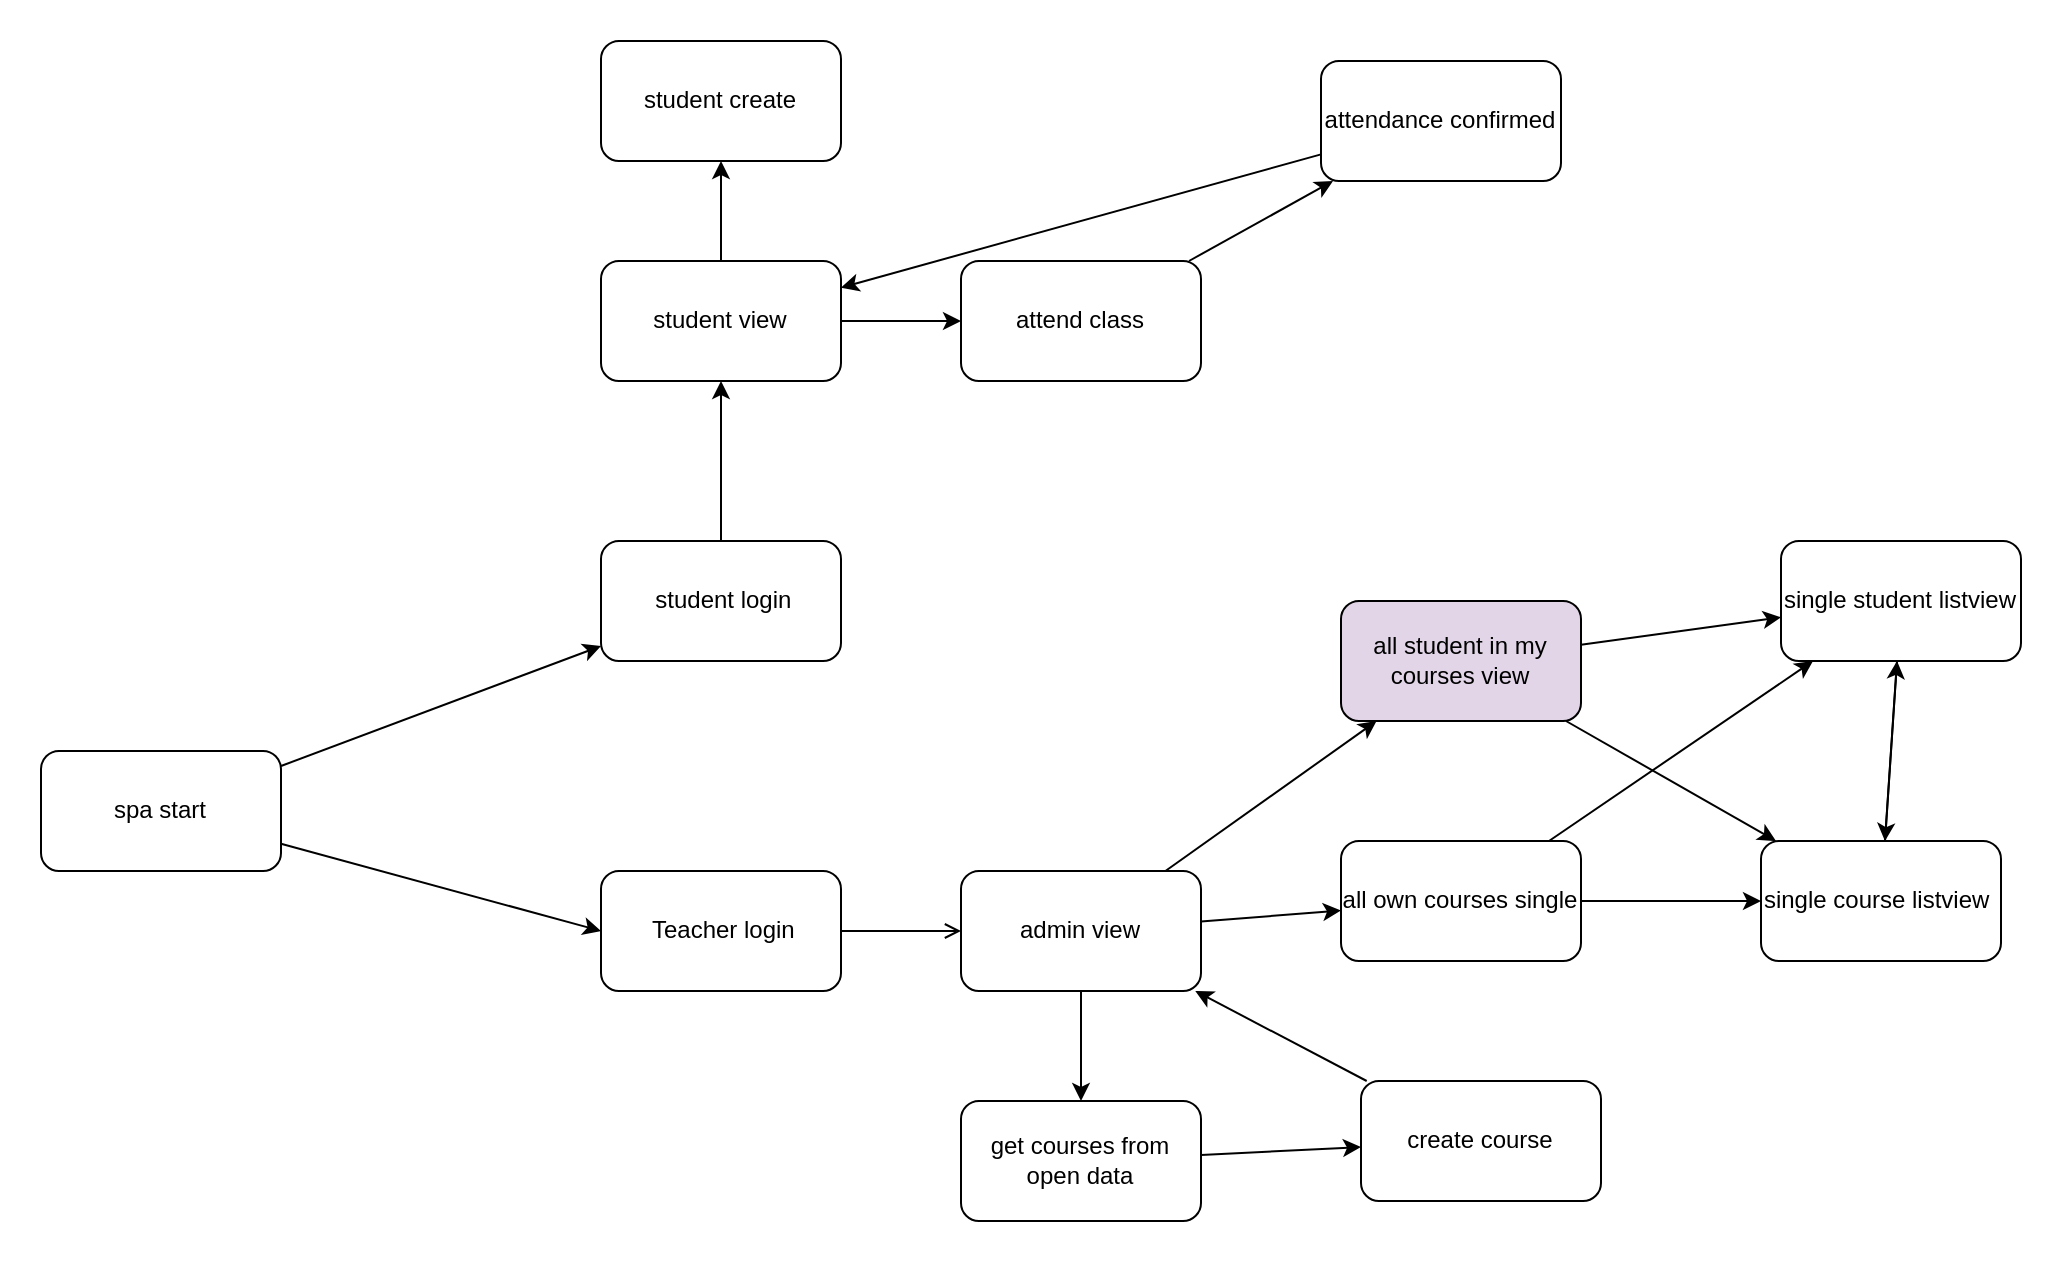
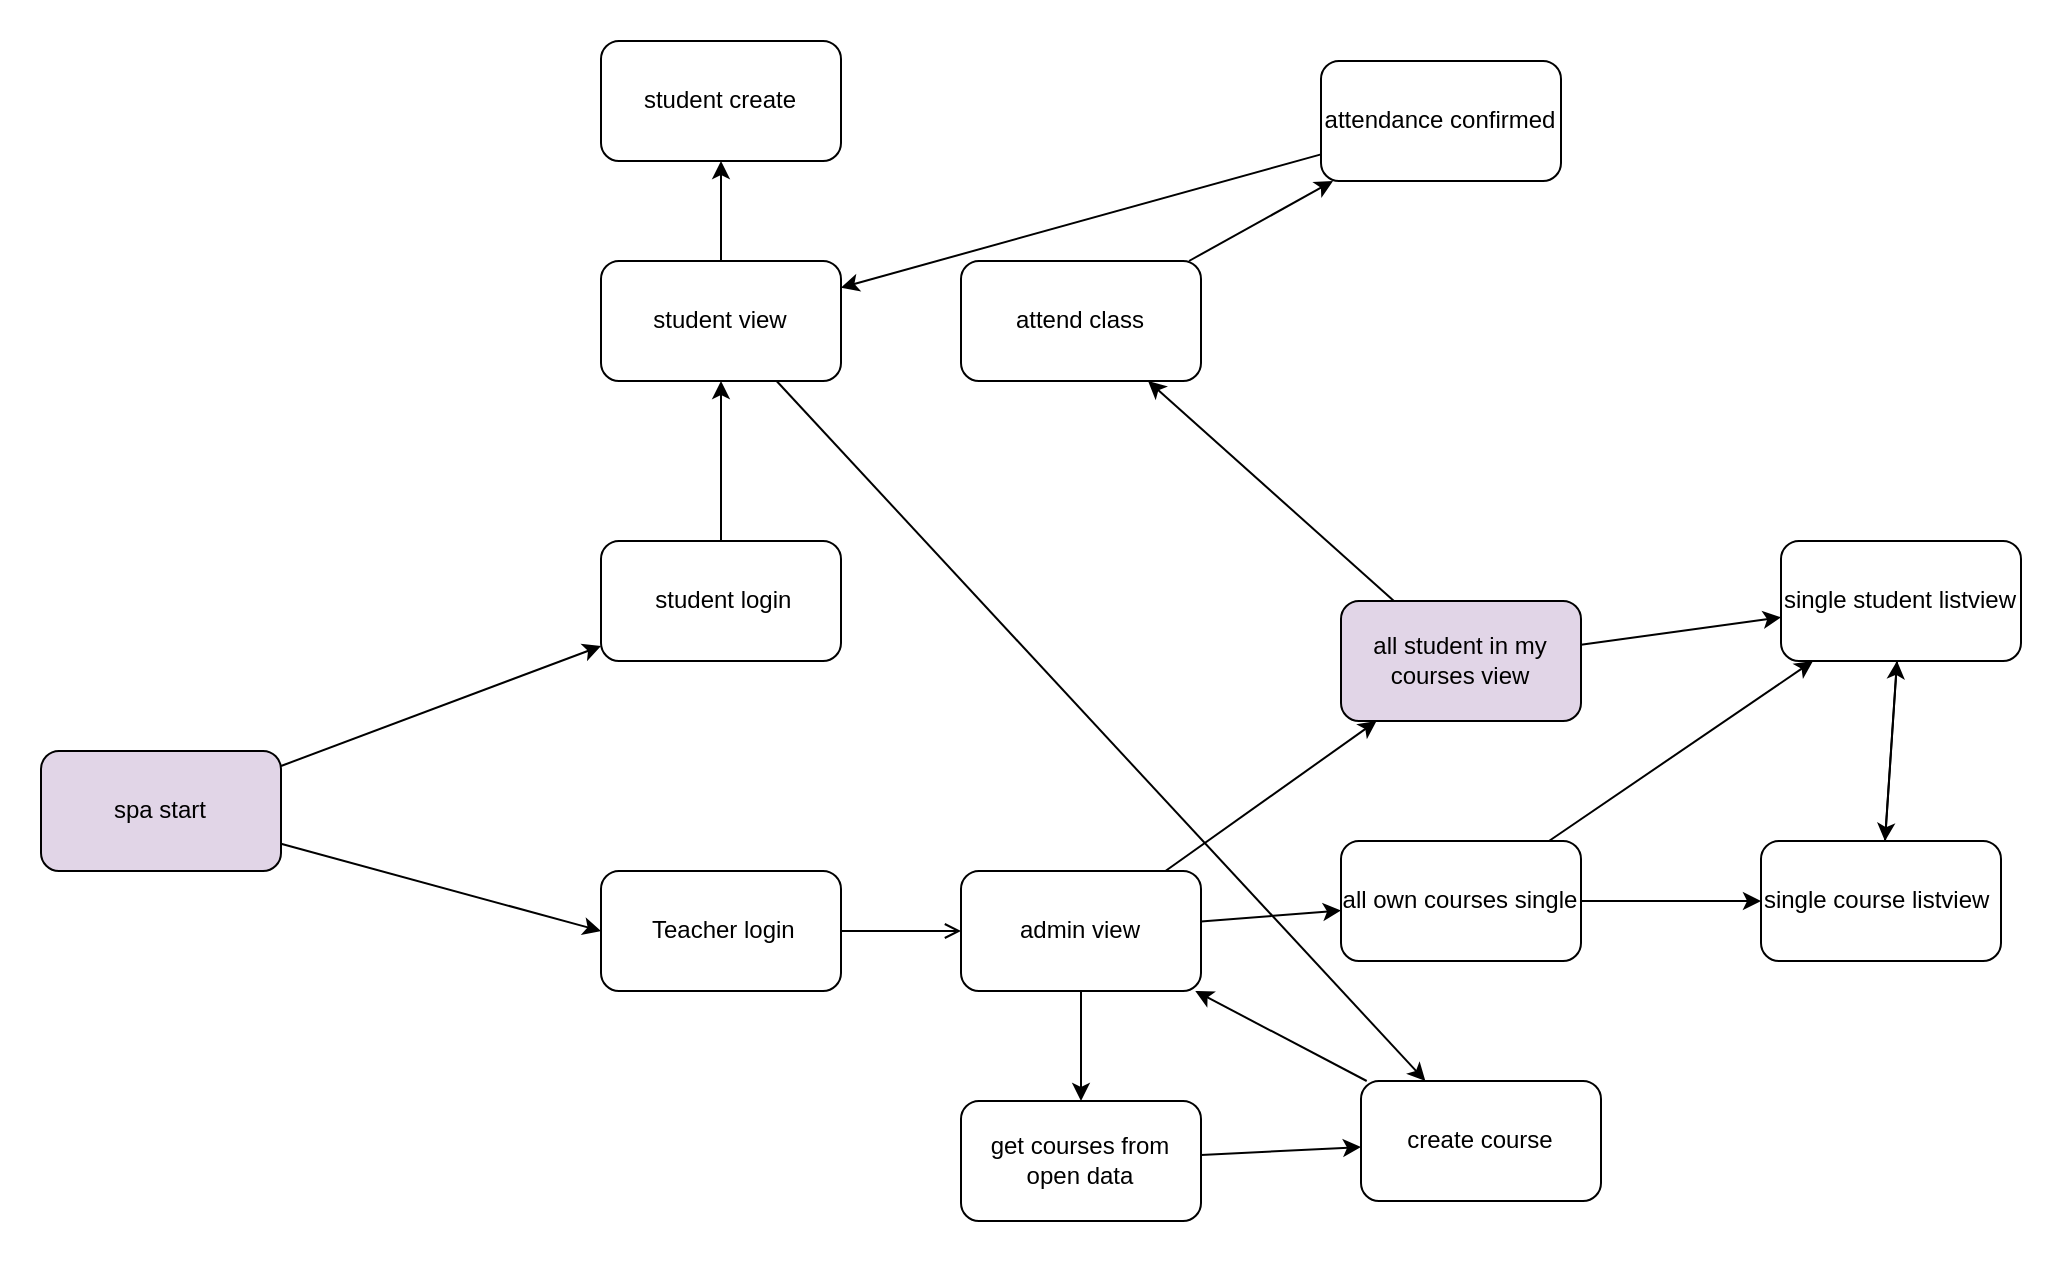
  <mxCell id="0" />
  <mxCell id="1" parent="0" />
  <mxCell id="2" style="edgeStyle=none;html=1;" edge="1" parent="1" source="4" target="7"><mxGeometry relative="1" as="geometry" /></mxCell>
  <mxCell id="3" style="edgeStyle=none;html=1;entryX=0;entryY=0.5;entryDx=0;entryDy=0;" edge="1" parent="1" source="4" target="9"><mxGeometry relative="1" as="geometry" /></mxCell>
- <mxCell id="4" value="spa start" style="rounded=1;whiteSpace=wrap;html=1;" vertex="1" parent="1"><mxGeometry x="20" y="375" width="120" height="60" as="geometry" /></mxCell>
+ <mxCell id="4" value="spa start" style="rounded=1;whiteSpace=wrap;html=1;fillColor=#e1d5e7;" vertex="1" parent="1"><mxGeometry x="20" y="375" width="120" height="60" as="geometry" /></mxCell>
  <mxCell id="5" style="edgeStyle=none;html=1;" edge="1" parent="1" source="7" target="11"><mxGeometry relative="1" as="geometry" /></mxCell>
- <mxCell id="6" style="edgeStyle=none;html=1;" edge="1" parent="1" source="11" target="31"><mxGeometry relative="1" as="geometry" /></mxCell>
+ <mxCell id="6" style="edgeStyle=none;html=1;" edge="1" parent="1" source="11" target="21"><mxGeometry relative="1" as="geometry" /></mxCell>
  <mxCell id="7" value="&amp;nbsp;student login" style="rounded=1;whiteSpace=wrap;html=1;" vertex="1" parent="1"><mxGeometry x="300" y="270" width="120" height="60" as="geometry" /></mxCell>
  <mxCell id="8" style="edgeStyle=none;html=1;endArrow=open;" edge="1" parent="1" source="9" target="15"><mxGeometry relative="1" as="geometry" /></mxCell>
  <mxCell id="9" value="&amp;nbsp;Teacher login" style="rounded=1;whiteSpace=wrap;html=1;" vertex="1" parent="1"><mxGeometry x="300" y="435" width="120" height="60" as="geometry" /></mxCell>
  <mxCell id="10" style="edgeStyle=none;html=1;" edge="1" parent="1" source="11" target="32"><mxGeometry relative="1" as="geometry" /></mxCell>
  <mxCell id="11" value="student view" style="rounded=1;whiteSpace=wrap;html=1;" vertex="1" parent="1"><mxGeometry x="300" y="130" width="120" height="60" as="geometry" /></mxCell>
  <mxCell id="12" style="edgeStyle=none;html=1;" edge="1" parent="1" source="15" target="23"><mxGeometry relative="1" as="geometry" /></mxCell>
  <mxCell id="13" style="edgeStyle=none;html=1;" edge="1" parent="1" source="15" target="26"><mxGeometry relative="1" as="geometry" /></mxCell>
  <mxCell id="14" style="edgeStyle=none;html=1;" edge="1" parent="1" source="15" target="29"><mxGeometry relative="1" as="geometry" /></mxCell>
  <mxCell id="15" value="admin view" style="rounded=1;whiteSpace=wrap;html=1;" vertex="1" parent="1"><mxGeometry x="480" y="435" width="120" height="60" as="geometry" /></mxCell>
  <mxCell id="16" style="edgeStyle=none;html=1;" edge="1" parent="1" source="17" target="19"><mxGeometry relative="1" as="geometry" /></mxCell>
  <mxCell id="17" value="single course listview&amp;nbsp;" style="rounded=1;whiteSpace=wrap;html=1;" vertex="1" parent="1"><mxGeometry x="880" y="420" width="120" height="60" as="geometry" /></mxCell>
  <mxCell id="18" style="edgeStyle=none;html=1;" edge="1" parent="1" source="19" target="17"><mxGeometry relative="1" as="geometry" /></mxCell>
  <mxCell id="19" value="single student listview" style="rounded=1;whiteSpace=wrap;html=1;" vertex="1" parent="1"><mxGeometry x="890" y="270" width="120" height="60" as="geometry" /></mxCell>
  <mxCell id="20" style="edgeStyle=none;html=1;" edge="1" parent="1" source="21" target="15"><mxGeometry relative="1" as="geometry" /></mxCell>
  <mxCell id="21" value="create course" style="rounded=1;whiteSpace=wrap;html=1;" vertex="1" parent="1"><mxGeometry x="680" y="540" width="120" height="60" as="geometry" /></mxCell>
  <mxCell id="22" style="edgeStyle=none;html=1;" edge="1" parent="1" source="23" target="21"><mxGeometry relative="1" as="geometry" /></mxCell>
  <mxCell id="23" value="get courses from open data" style="rounded=1;whiteSpace=wrap;html=1;" vertex="1" parent="1"><mxGeometry x="480" y="550" width="120" height="60" as="geometry" /></mxCell>
- <mxCell id="24" style="edgeStyle=none;html=1;" edge="1" parent="1" source="26" target="17"><mxGeometry relative="1" as="geometry" /></mxCell>
+ <mxCell id="24" style="edgeStyle=none;html=1;" edge="1" parent="1" source="26" target="31"><mxGeometry relative="1" as="geometry" /></mxCell>
  <mxCell id="25" style="edgeStyle=none;html=1;" edge="1" parent="1" source="26" target="19"><mxGeometry relative="1" as="geometry" /></mxCell>
  <mxCell id="26" value="all student in my courses view" style="rounded=1;whiteSpace=wrap;html=1;fillColor=#e1d5e7;" vertex="1" parent="1"><mxGeometry x="670" y="300" width="120" height="60" as="geometry" /></mxCell>
  <mxCell id="27" style="edgeStyle=none;html=1;" edge="1" parent="1" source="29" target="19"><mxGeometry relative="1" as="geometry" /></mxCell>
  <mxCell id="28" style="edgeStyle=none;html=1;" edge="1" parent="1" source="29" target="17"><mxGeometry relative="1" as="geometry" /></mxCell>
  <mxCell id="29" value="all own courses single" style="rounded=1;whiteSpace=wrap;html=1;" vertex="1" parent="1"><mxGeometry x="670" y="420" width="120" height="60" as="geometry" /></mxCell>
  <mxCell id="30" style="edgeStyle=none;html=1;" edge="1" parent="1" source="31" target="34"><mxGeometry relative="1" as="geometry" /></mxCell>
  <mxCell id="31" value="attend class" style="rounded=1;whiteSpace=wrap;html=1;" vertex="1" parent="1"><mxGeometry x="480" y="130" width="120" height="60" as="geometry" /></mxCell>
  <mxCell id="32" value="student create" style="rounded=1;whiteSpace=wrap;html=1;" vertex="1" parent="1"><mxGeometry x="300" y="20" width="120" height="60" as="geometry" /></mxCell>
  <mxCell id="33" style="edgeStyle=none;html=1;" edge="1" parent="1" source="34" target="11"><mxGeometry relative="1" as="geometry" /></mxCell>
  <mxCell id="34" value="attendance confirmed" style="rounded=1;whiteSpace=wrap;html=1;" vertex="1" parent="1"><mxGeometry x="660" y="30" width="120" height="60" as="geometry" /></mxCell>
